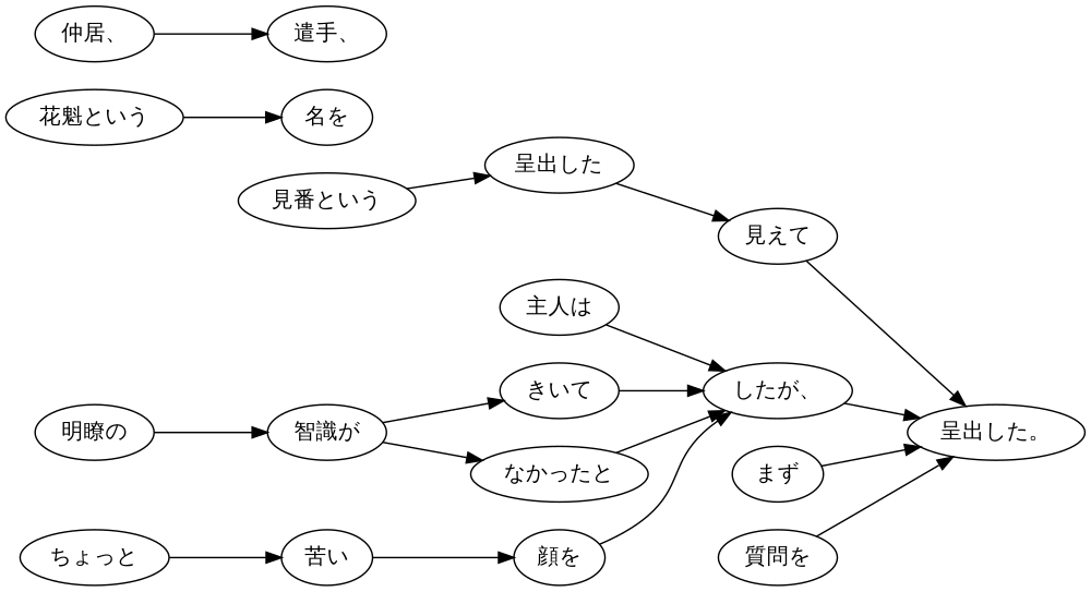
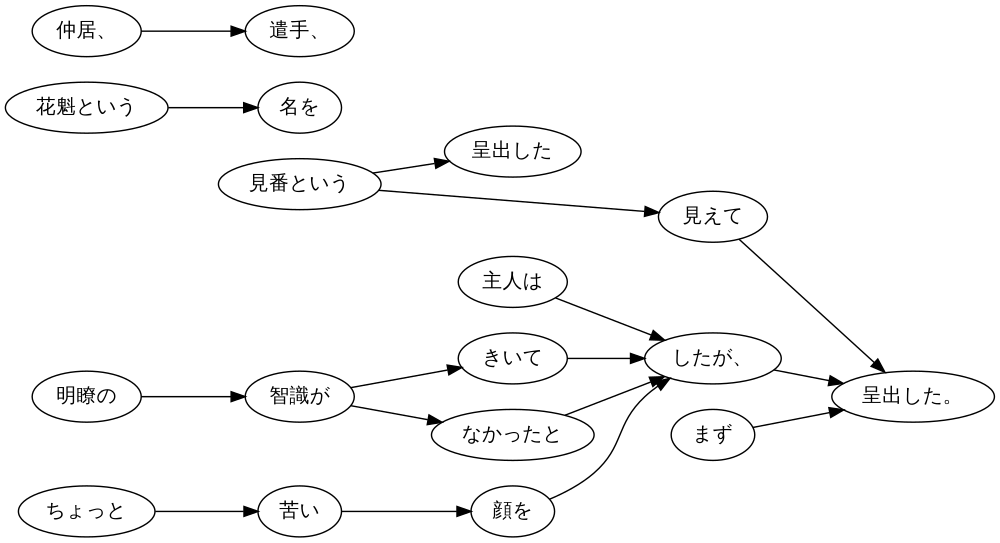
  digraph {
    fontname="Roboto Condensed"
    rankdir=LR
    node [fontname="Roboto Condensed"]
    edge [fontname="Roboto Condensed"]
    n1 [label="主人は"]
    n2 [label="したが、"]
    n3 [label="呈出した。"]
    n4 [label="花魁という"]
    n5 [label="名を"]
    n6 [label="きいて"]
    n7 [label="ちょっと"]
    n8 [label="苦い"]
    n9 [label="顔を"]
    n10 [label="仲居、"]
    n11 [label="遣手、"]
    n12 [label="見番という"]
    n13 [label="呈出した"]
    n14 [label="見えて"]
    n15 [label="明瞭の"]
    n16 [label="智識が"]
    n17 [label="なかったと"]
    n18 [label="まず"]
-   n19 [label="質問を"]
    n1 -> n2
    n2 -> n3
    n4 -> n5
    n6 -> n2
    n7 -> n8
    n8 -> n9
    n9 -> n2
    n10 -> n11
    n12 -> n13
-   n13 -> n14
+   n12 -> n14
    n14 -> n3
    n15 -> n16
    n16 -> n6
    n16 -> n17
    n17 -> n2
    n18 -> n3
-   n19 -> n3
  }
